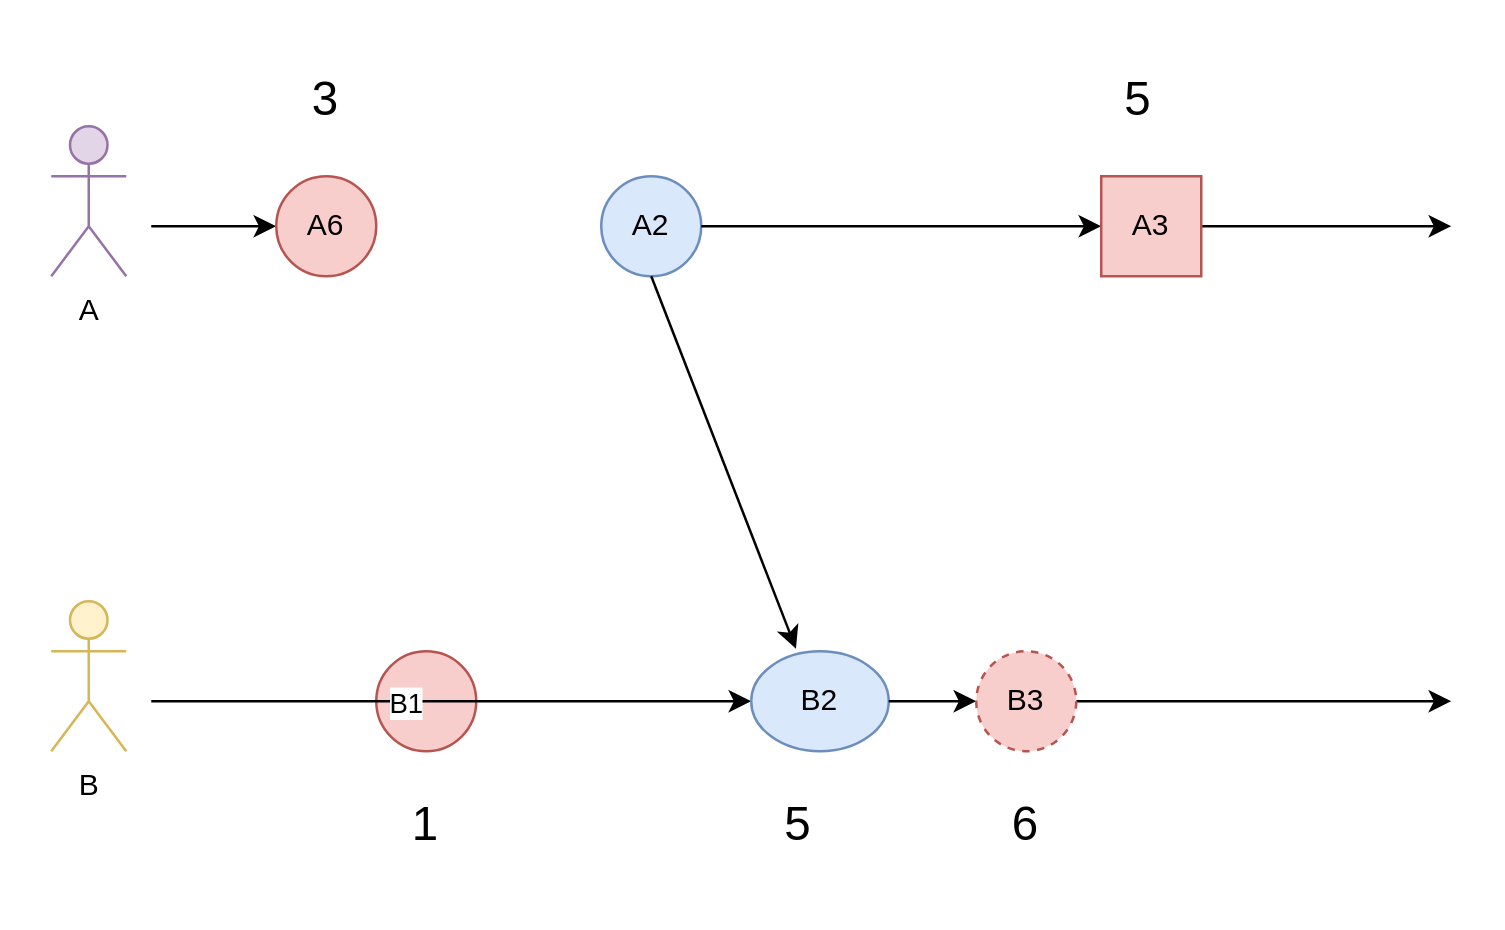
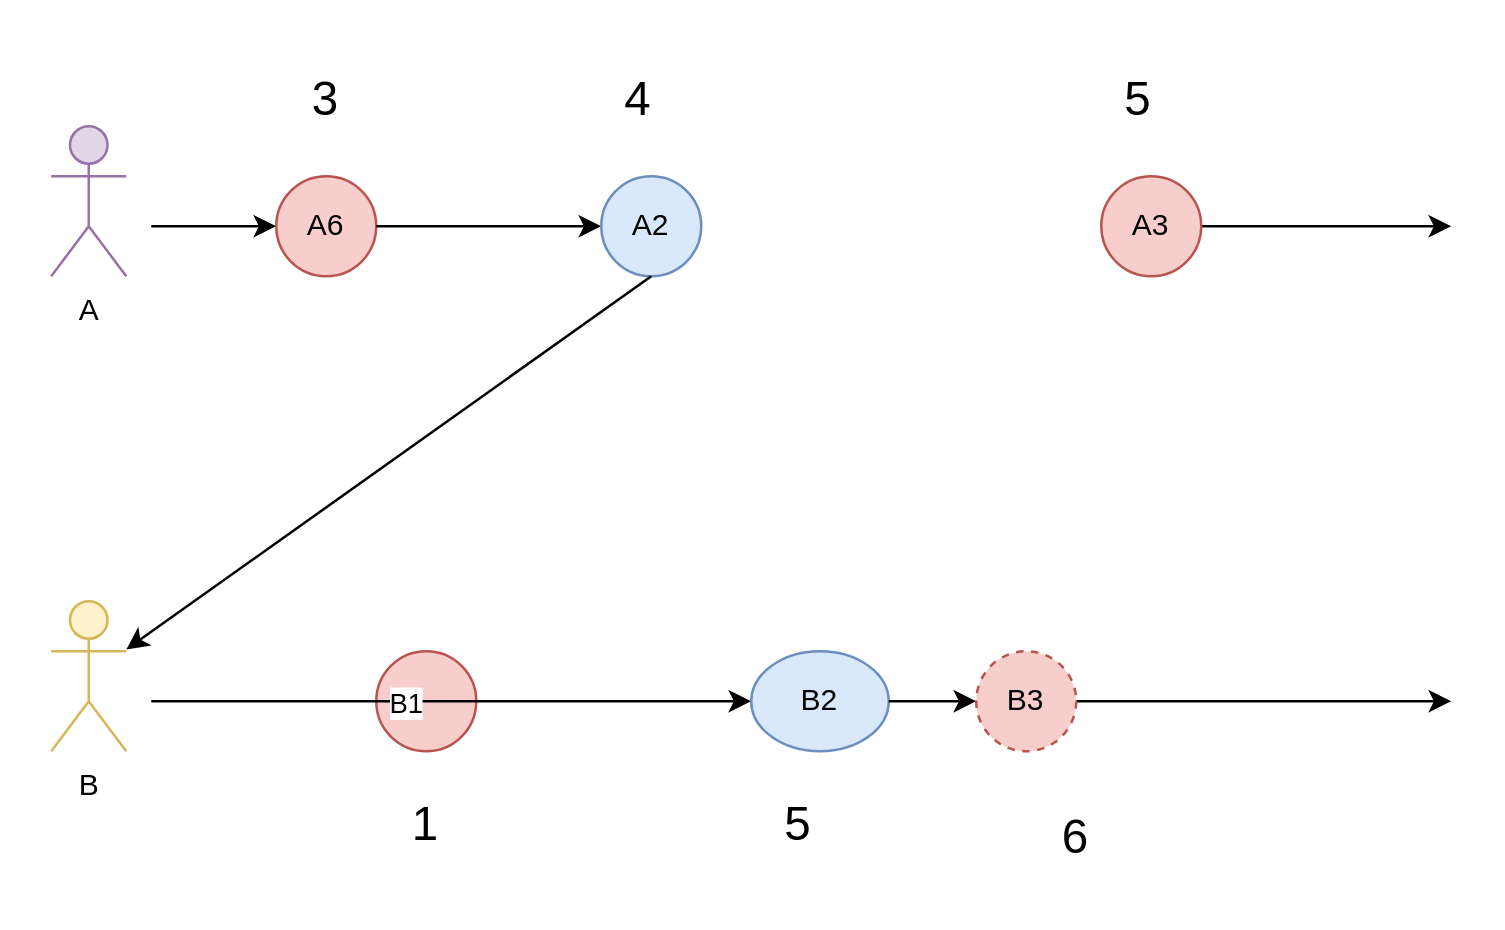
  <mxCell id="0" />
  <mxCell id="1" parent="0" />
  <mxCell id="2" value="A" style="shape=umlActor;verticalLabelPosition=bottom;verticalAlign=top;html=1;outlineConnect=0;fillColor=#e1d5e7;strokeColor=#9673a6;" vertex="1" parent="1"><mxGeometry x="20" y="50" width="30" height="60" as="geometry" /></mxCell>
  <mxCell id="3" value="B" style="shape=umlActor;verticalLabelPosition=bottom;verticalAlign=top;html=1;outlineConnect=0;fillColor=#fff2cc;strokeColor=#d6b656;" vertex="1" parent="1"><mxGeometry x="20" y="240" width="30" height="60" as="geometry" /></mxCell>
  <mxCell id="4" value="" style="endArrow=classic;html=1;rounded=0;" edge="1" parent="1" source="15"><mxGeometry width="50" height="50" relative="1" as="geometry"><mxPoint x="60" y="90" as="sourcePoint" /><mxPoint x="580" y="90" as="targetPoint" /></mxGeometry></mxCell>
  <mxCell id="5" value="" style="endArrow=classic;html=1;rounded=0;" edge="1" parent="1" source="17"><mxGeometry width="50" height="50" relative="1" as="geometry"><mxPoint x="60" y="280" as="sourcePoint" /><mxPoint x="580" y="280" as="targetPoint" /></mxGeometry></mxCell>
  <mxCell id="6" value="" style="endArrow=classic;html=1;rounded=0;" edge="1" parent="1" target="7"><mxGeometry width="50" height="50" relative="1" as="geometry"><mxPoint x="60" y="90" as="sourcePoint" /><mxPoint x="580" y="90" as="targetPoint" /></mxGeometry></mxCell>
  <mxCell id="7" value="A6" style="ellipse;whiteSpace=wrap;html=1;aspect=fixed;fillColor=#f8cecc;strokeColor=#b85450;" vertex="1" parent="1"><mxGeometry x="110" y="70" width="40" height="40" as="geometry" /></mxCell>
  <mxCell id="8" value="" style="ellipse;whiteSpace=wrap;html=1;aspect=fixed;fillColor=#f8cecc;strokeColor=#b85450;" vertex="1" parent="1"><mxGeometry x="150" y="260" width="40" height="40" as="geometry" /></mxCell>
+ <mxCell id="9" value="" style="endArrow=classic;html=1;rounded=0;" edge="1" parent="1" source="7" target="10"><mxGeometry width="50" height="50" relative="1" as="geometry"><mxPoint x="150" y="90" as="sourcePoint" /><mxPoint x="580" y="90" as="targetPoint" /></mxGeometry></mxCell>
  <mxCell id="10" value="A2" style="ellipse;whiteSpace=wrap;html=1;aspect=fixed;fillColor=#dae8fc;strokeColor=#6c8ebf;" vertex="1" parent="1"><mxGeometry x="240" y="70" width="40" height="40" as="geometry" /></mxCell>
  <mxCell id="11" value="" style="endArrow=classic;html=1;rounded=0;" edge="1" parent="1" target="13"><mxGeometry width="50" height="50" relative="1" as="geometry"><mxPoint x="60" y="280" as="sourcePoint" /><mxPoint x="580" y="280" as="targetPoint" /></mxGeometry></mxCell>
  <mxCell id="12" value="B1" style="edgeLabel;html=1;align=center;verticalAlign=middle;resizable=0;points=[];" vertex="1" connectable="0" parent="11"><mxGeometry x="-0.158" relative="1" as="geometry"><mxPoint as="offset" /></mxGeometry></mxCell>
  <mxCell id="13" value="B2" style="ellipse;whiteSpace=wrap;html=1;aspect=fixed;fillColor=#dae8fc;strokeColor=#6c8ebf;" vertex="1" parent="1"><mxGeometry x="300" y="260" width="55" height="40" as="geometry" /></mxCell>
- <mxCell id="14" value="" style="endArrow=classic;html=1;rounded=0;" edge="1" parent="1" source="10" target="15"><mxGeometry width="50" height="50" relative="1" as="geometry"><mxPoint x="280" y="90" as="sourcePoint" /><mxPoint x="580" y="90" as="targetPoint" /></mxGeometry></mxCell>
- <mxCell id="15" value="A3" style="whiteSpace=wrap;html=1;aspect=fixed;fillColor=#f8cecc;strokeColor=#b85450;rounded=0;" vertex="1" parent="1"><mxGeometry x="440" y="70" width="40" height="40" as="geometry" /></mxCell>
+ <mxCell id="15" value="A3" style="ellipse;whiteSpace=wrap;html=1;aspect=fixed;fillColor=#f8cecc;strokeColor=#b85450;" vertex="1" parent="1"><mxGeometry x="440" y="70" width="40" height="40" as="geometry" /></mxCell>
  <mxCell id="16" value="" style="endArrow=classic;html=1;rounded=0;" edge="1" parent="1" source="13" target="17"><mxGeometry width="50" height="50" relative="1" as="geometry"><mxPoint x="340" y="280" as="sourcePoint" /><mxPoint x="580" y="280" as="targetPoint" /></mxGeometry></mxCell>
  <mxCell id="17" value="B3" style="ellipse;whiteSpace=wrap;html=1;aspect=fixed;fillColor=#f8cecc;strokeColor=#b85450;dashed=1;" vertex="1" parent="1"><mxGeometry x="390" y="260" width="40" height="40" as="geometry" /></mxCell>
- <mxCell id="18" value="" style="endArrow=classic;html=1;rounded=0;exitX=0.5;exitY=1;exitDx=0;exitDy=0;entryX=0.325;entryY=-0.025;entryDx=0;entryDy=0;entryPerimeter=0;" edge="1" parent="1" source="10" target="13"><mxGeometry width="50" height="50" relative="1" as="geometry"><mxPoint x="300" y="240" as="sourcePoint" /><mxPoint x="350" y="190" as="targetPoint" /></mxGeometry></mxCell>
+ <mxCell id="18" value="" style="endArrow=classic;html=1;rounded=0;exitX=0.5;exitY=1;exitDx=0;exitDy=0;" edge="1" parent="1" source="10" target="3"><mxGeometry width="50" height="50" relative="1" as="geometry"><mxPoint x="300" y="240" as="sourcePoint" /><mxPoint x="350" y="190" as="targetPoint" /></mxGeometry></mxCell>
  <mxCell id="19" value="&lt;font style=&quot;font-size: 19px;&quot;&gt;3&lt;/font&gt;" style="text;html=1;align=center;verticalAlign=middle;whiteSpace=wrap;rounded=0;" vertex="1" parent="1"><mxGeometry x="95" y="20" width="70" height="40" as="geometry" /></mxCell>
+ <mxCell id="20" value="&lt;span style=&quot;font-size: 19px;&quot;&gt;4&lt;/span&gt;" style="text;html=1;align=center;verticalAlign=middle;whiteSpace=wrap;rounded=0;" vertex="1" parent="1"><mxGeometry x="220" y="20" width="70" height="40" as="geometry" /></mxCell>
  <mxCell id="21" value="&lt;span style=&quot;font-size: 19px;&quot;&gt;1&lt;/span&gt;" style="text;html=1;align=center;verticalAlign=middle;whiteSpace=wrap;rounded=0;" vertex="1" parent="1"><mxGeometry x="135" y="310" width="70" height="40" as="geometry" /></mxCell>
  <mxCell id="22" value="&lt;span style=&quot;font-size: 19px;&quot;&gt;5&lt;/span&gt;" style="text;html=1;align=center;verticalAlign=middle;whiteSpace=wrap;rounded=0;" vertex="1" parent="1"><mxGeometry x="284" y="310" width="70" height="40" as="geometry" /></mxCell>
- <mxCell id="23" value="&lt;span style=&quot;font-size: 19px;&quot;&gt;6&lt;/span&gt;" style="text;html=1;align=center;verticalAlign=middle;whiteSpace=wrap;rounded=0;" vertex="1" parent="1"><mxGeometry x="375" y="310" width="70" height="40" as="geometry" /></mxCell>
+ <mxCell id="23" value="&lt;span style=&quot;font-size: 19px;&quot;&gt;6&lt;/span&gt;" style="text;html=1;align=center;verticalAlign=middle;whiteSpace=wrap;rounded=0;" vertex="1" parent="1"><mxGeometry x="395" y="315" width="70" height="40" as="geometry" /></mxCell>
  <mxCell id="24" value="&lt;span style=&quot;font-size: 19px;&quot;&gt;5&lt;/span&gt;" style="text;html=1;align=center;verticalAlign=middle;whiteSpace=wrap;rounded=0;" vertex="1" parent="1"><mxGeometry x="420" y="20" width="70" height="40" as="geometry" /></mxCell>
